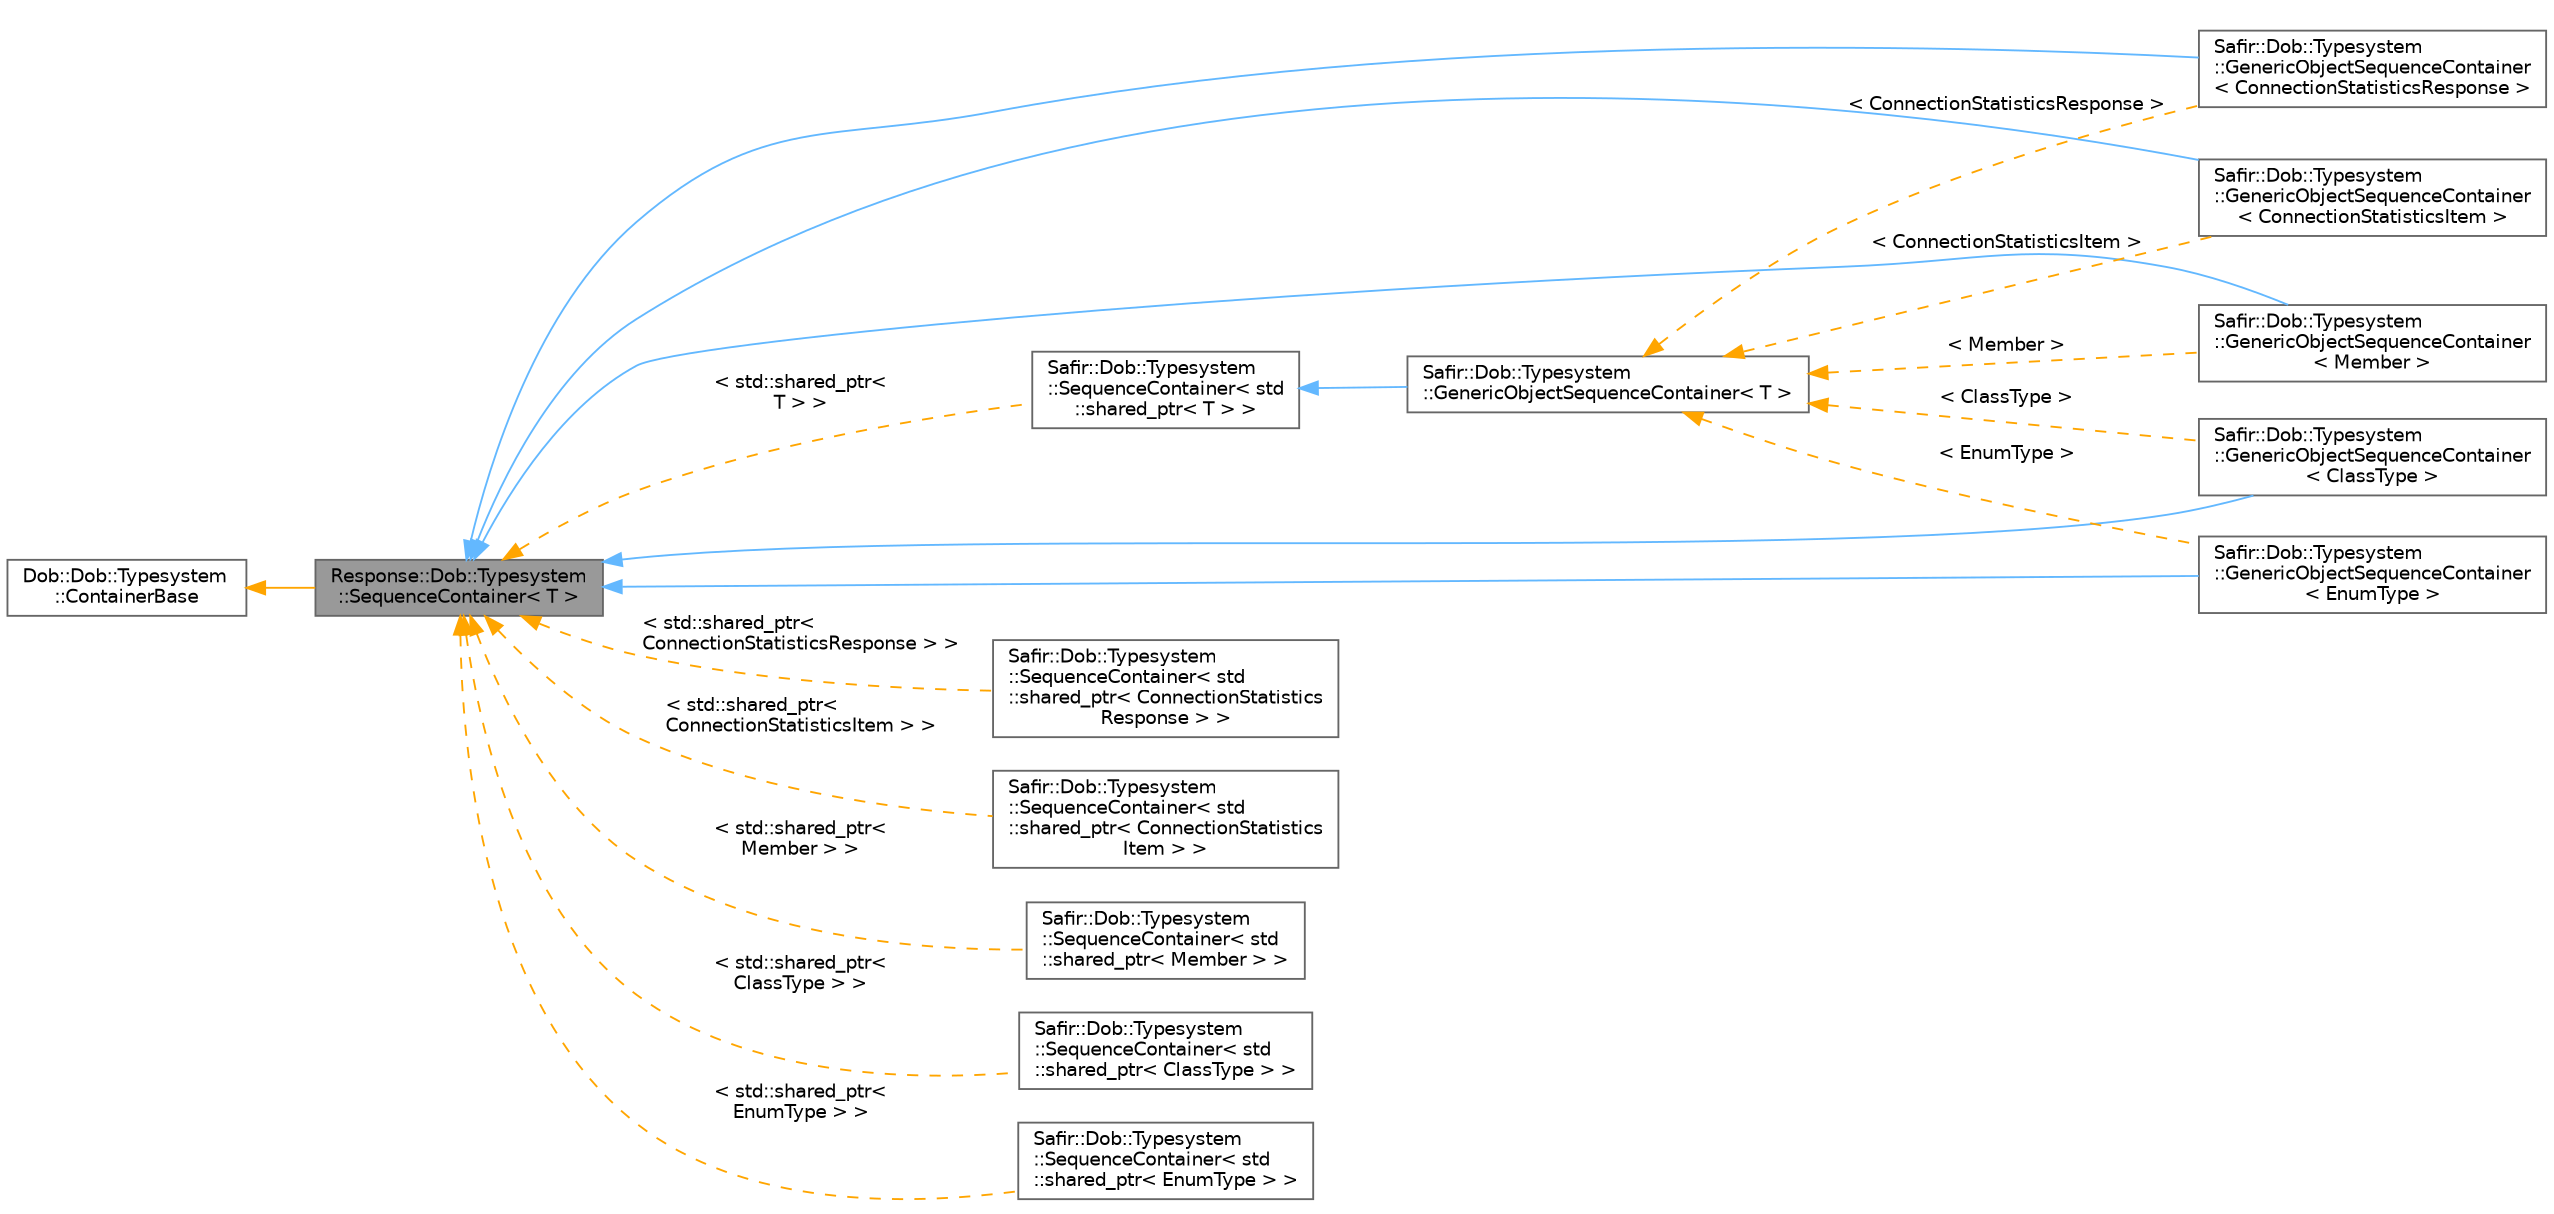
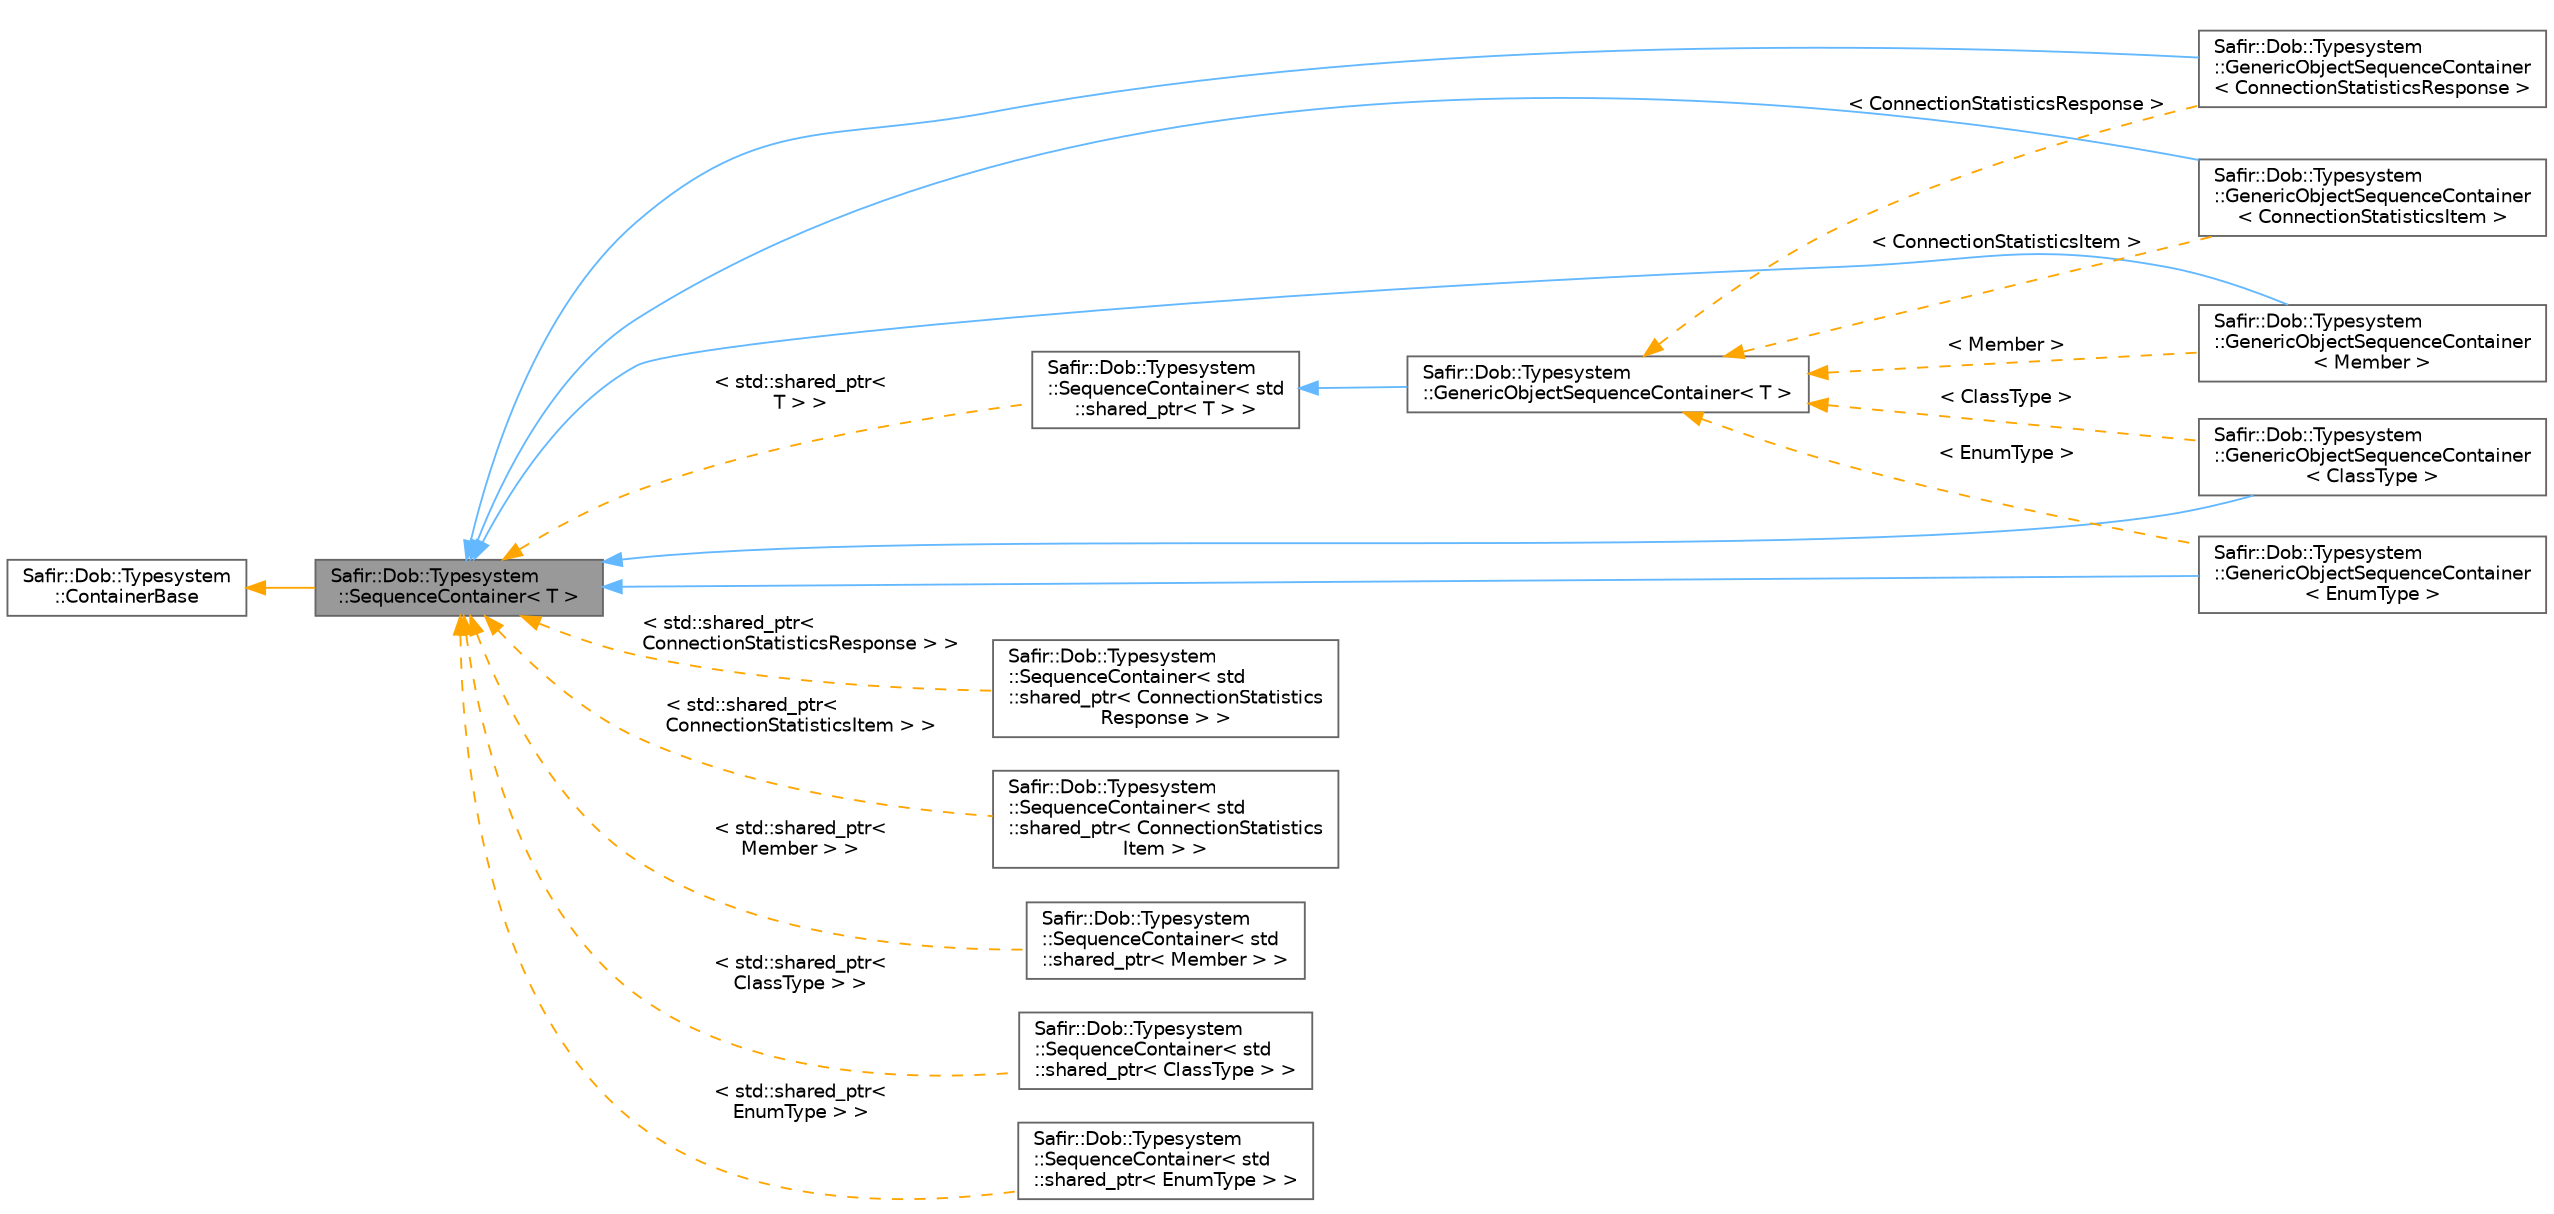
  digraph {
    rankdir=LR
    node [color=gray40 fillcolor=white fontname=Helvetica fontsize=10 shape=box style=filled]
    edge [color=orange dir=back fontname=Helvetica fontsize=10 labelfontname=Helvetica labelfontsize=10 style=dashed]
-   n1 [fillcolor=grey60 fontcolor=black height=0.2 label="Response::Dob::Typesystem\l::SequenceContainer\< T \>" width=0.4]
+   n1 [fillcolor=grey60 fontcolor=black height=0.2 label="Safir::Dob::Typesystem\l::SequenceContainer\< T \>" width=0.4]
    n2 [height=0.2 label="Safir::Dob::Typesystem\l::GenericObjectSequenceContainer\l\< ConnectionStatisticsResponse \>" width=0.4]
    n3 [height=0.2 label="Safir::Dob::Typesystem\l::GenericObjectSequenceContainer\l\< ConnectionStatisticsItem \>" width=0.4]
    n4 [height=0.2 label="Safir::Dob::Typesystem\l::GenericObjectSequenceContainer\l\< Member \>" width=0.4]
    n5 [height=0.2 label="Safir::Dob::Typesystem\l::GenericObjectSequenceContainer\l\< ClassType \>" width=0.4]
    n6 [height=0.2 label="Safir::Dob::Typesystem\l::GenericObjectSequenceContainer\l\< EnumType \>" width=0.4]
    n7 [height=0.2 label="Safir::Dob::Typesystem\l::SequenceContainer\< std\l::shared_ptr\< T \> \>" width=0.4]
    n8 [height=0.2 label="Safir::Dob::Typesystem\l::SequenceContainer\< std\l::shared_ptr\< ConnectionStatistics\lResponse \> \>" width=0.4]
    n9 [height=0.2 label="Safir::Dob::Typesystem\l::SequenceContainer\< std\l::shared_ptr\< ConnectionStatistics\lItem \> \>" width=0.4]
    n10 [height=0.2 label="Safir::Dob::Typesystem\l::SequenceContainer\< std\l::shared_ptr\< Member \> \>" width=0.4]
    n11 [height=0.2 label="Safir::Dob::Typesystem\l::SequenceContainer\< std\l::shared_ptr\< ClassType \> \>" width=0.4]
    n12 [height=0.2 label="Safir::Dob::Typesystem\l::SequenceContainer\< std\l::shared_ptr\< EnumType \> \>" width=0.4]
    n13 [height=0.2 label="Safir::Dob::Typesystem\l::GenericObjectSequenceContainer\< T \>" width=0.4]
-   n14 [height=0.2 label="Dob::Dob::Typesystem\l::ContainerBase" width=0.4]
+   n14 [height=0.2 label="Safir::Dob::Typesystem\l::ContainerBase" width=0.4]
    n1 -> n2 [color=steelblue1 style=solid]
    n1 -> n3 [color=steelblue1 style=solid]
    n1 -> n4 [color=steelblue1 style=solid]
    n1 -> n5 [color=steelblue1 style=solid]
    n1 -> n6 [color=steelblue1 style=solid]
    n1 -> n7 [label=" \< std::shared_ptr\<\l T \> \>"]
    n1 -> n8 [label=" \< std::shared_ptr\<\l ConnectionStatisticsResponse \> \>"]
    n1 -> n9 [label=" \< std::shared_ptr\<\l ConnectionStatisticsItem \> \>"]
    n1 -> n10 [label=" \< std::shared_ptr\<\l Member \> \>"]
    n1 -> n11 [label=" \< std::shared_ptr\<\l ClassType \> \>"]
    n1 -> n12 [label=" \< std::shared_ptr\<\l EnumType \> \>"]
    n7 -> n13 [color=steelblue1 style=solid]
    n13 -> n2 [label=" \< ConnectionStatisticsResponse \>"]
    n13 -> n3 [label=" \< ConnectionStatisticsItem \>"]
    n13 -> n4 [label=" \< Member \>"]
    n13 -> n5 [label=" \< ClassType \>"]
    n13 -> n6 [label=" \< EnumType \>"]
    n14 -> n1 [style=solid]
  }
